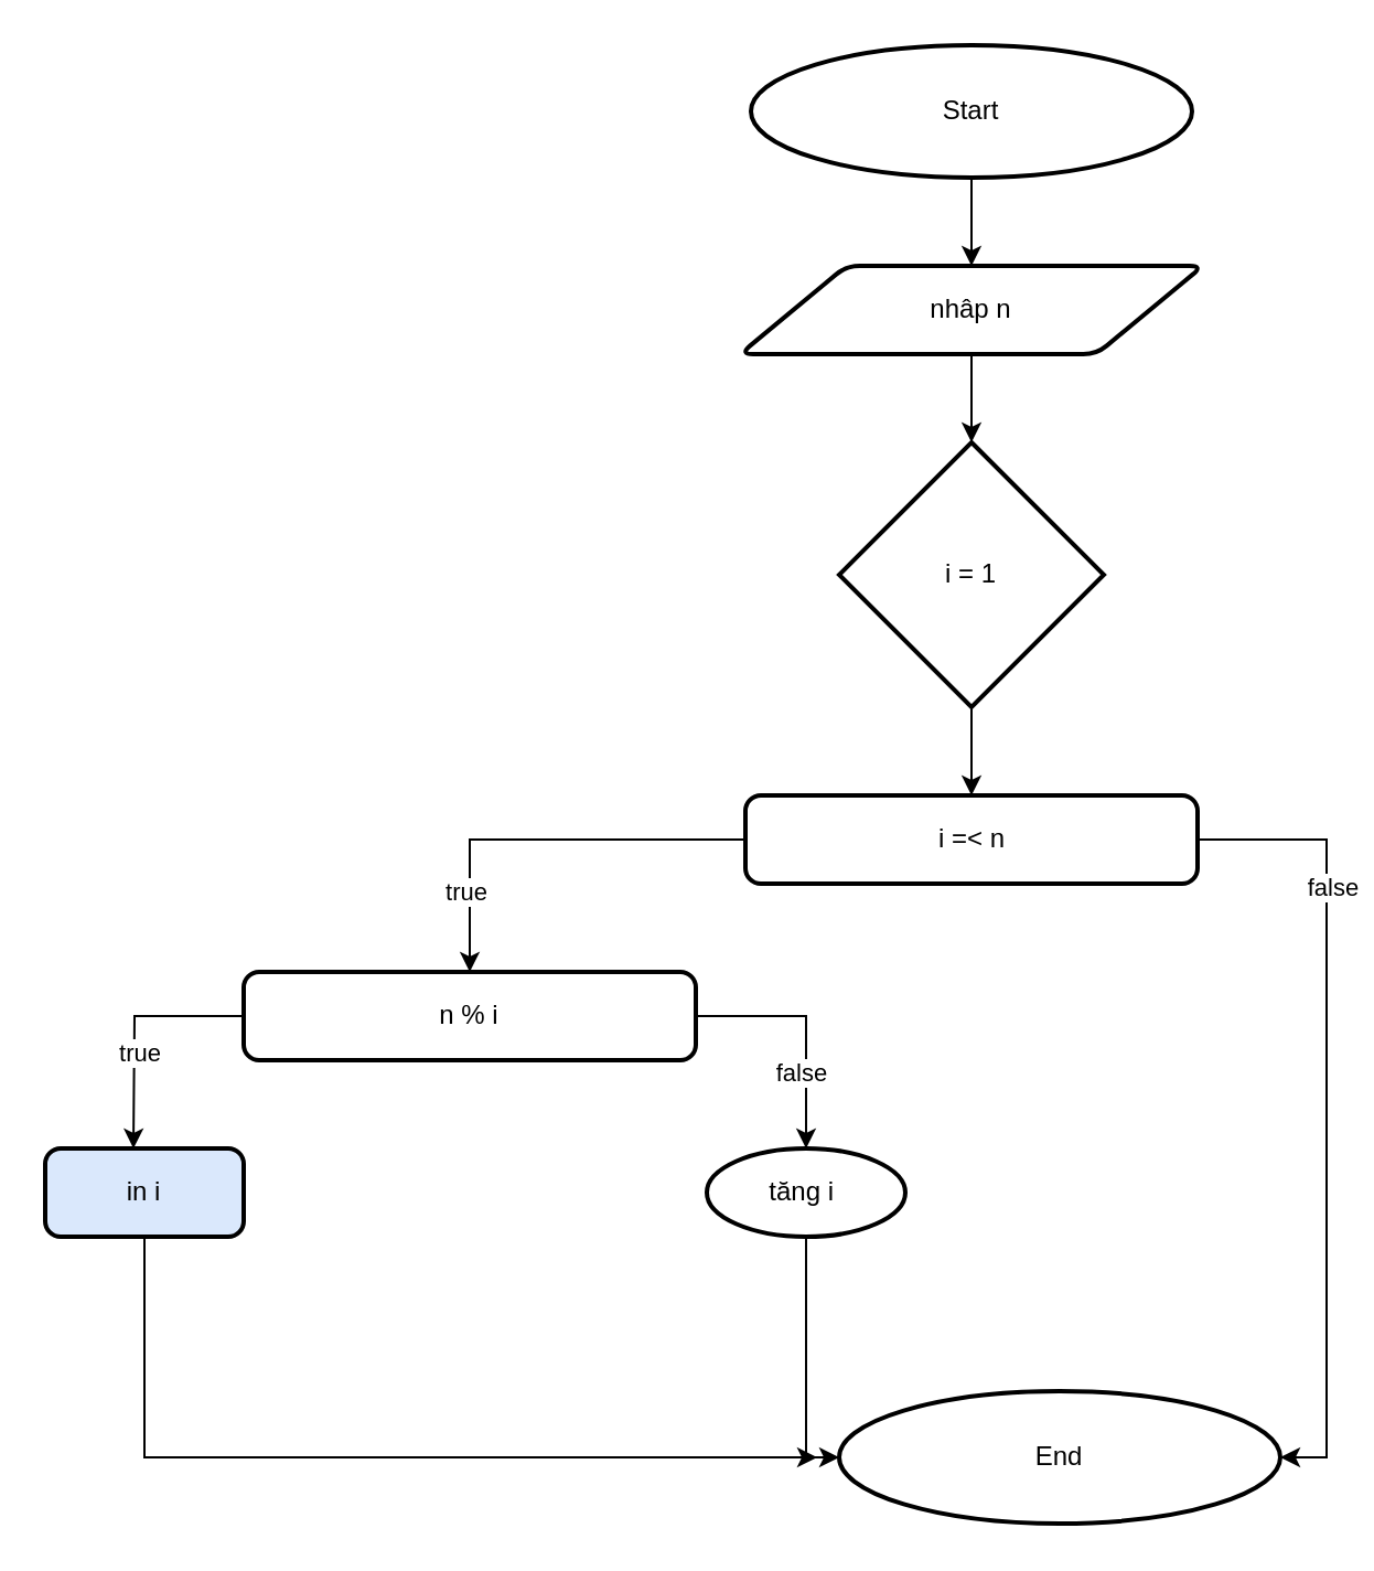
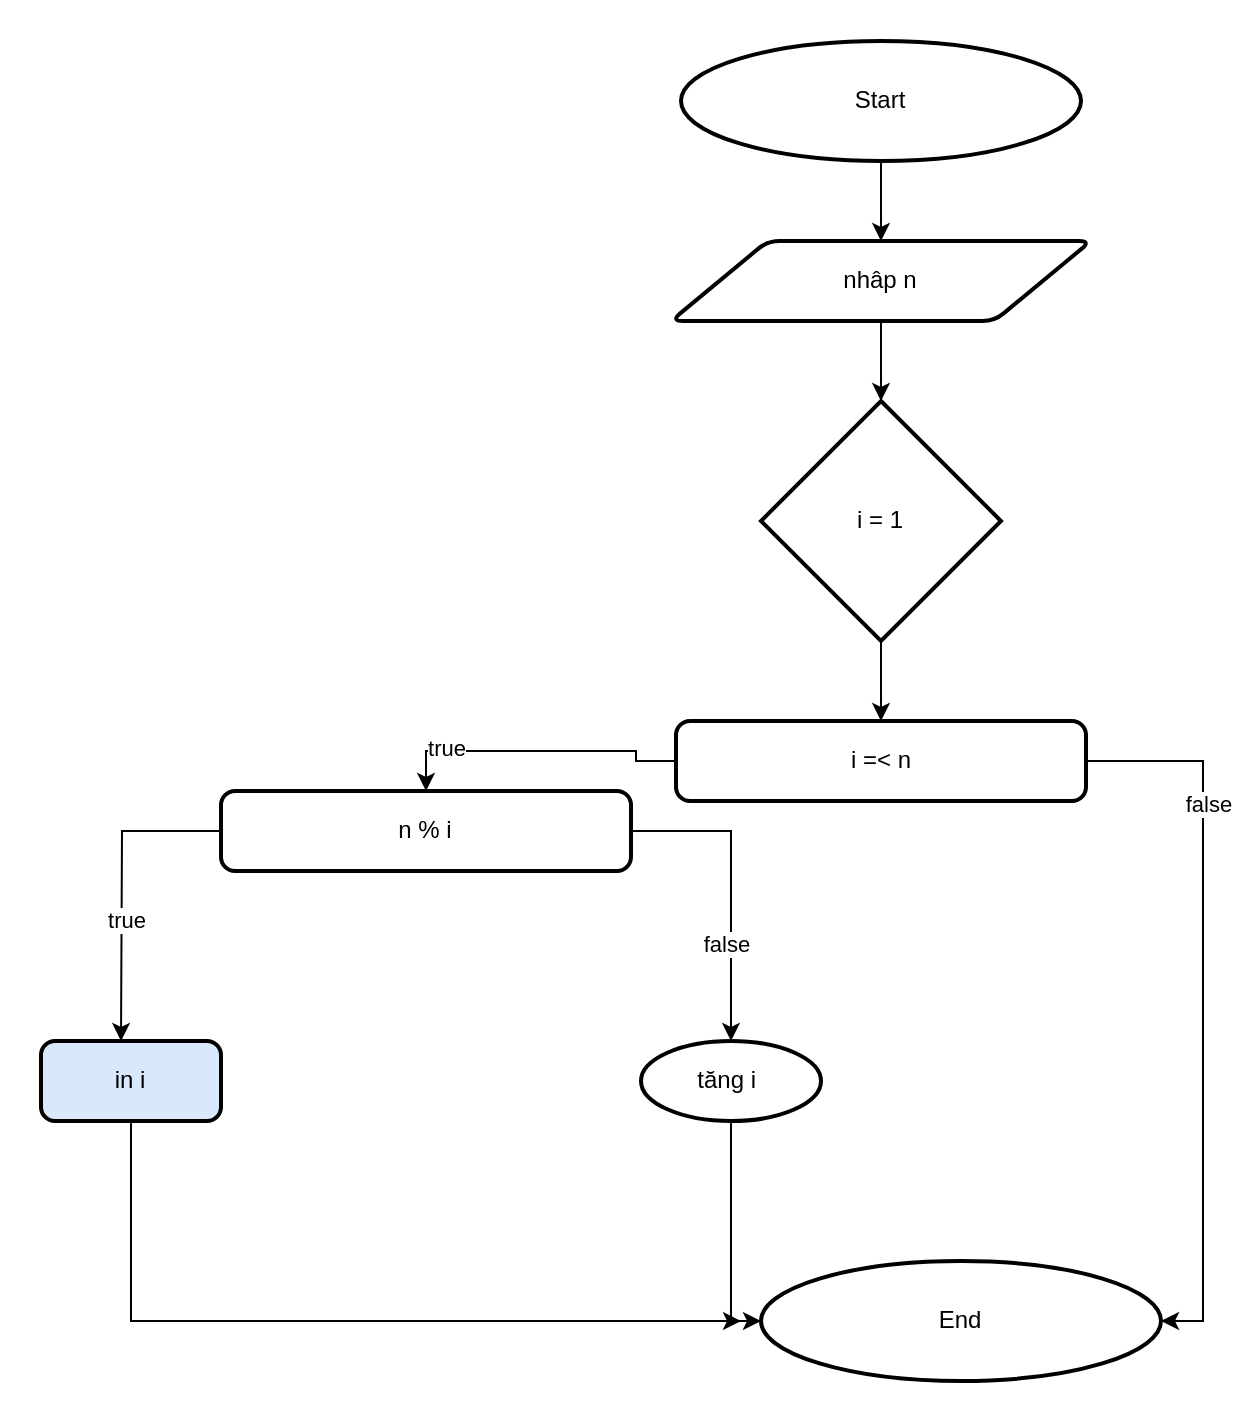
  <mxCell id="0" />
  <mxCell id="1" parent="0" />
  <mxCell id="2" style="edgeStyle=orthogonalEdgeStyle;rounded=0;orthogonalLoop=1;jettySize=auto;html=1;" parent="1" source="3" target="6" edge="1"><mxGeometry relative="1" as="geometry" /></mxCell>
  <mxCell id="3" value="Start" style="strokeWidth=2;html=1;shape=mxgraph.flowchart.start_1;whiteSpace=wrap;" parent="1" vertex="1"><mxGeometry x="340" y="20" width="200" height="60" as="geometry" /></mxCell>
  <mxCell id="4" value="End" style="strokeWidth=2;html=1;shape=mxgraph.flowchart.start_1;whiteSpace=wrap;" parent="1" vertex="1"><mxGeometry x="380" y="630" width="200" height="60" as="geometry" /></mxCell>
  <mxCell id="5" style="edgeStyle=orthogonalEdgeStyle;rounded=0;orthogonalLoop=1;jettySize=auto;html=1;" parent="1" source="6" target="8" edge="1"><mxGeometry relative="1" as="geometry" /></mxCell>
  <mxCell id="6" value="nhâp n" style="shape=parallelogram;html=1;strokeWidth=2;perimeter=parallelogramPerimeter;whiteSpace=wrap;rounded=1;arcSize=12;size=0.23;" parent="1" vertex="1"><mxGeometry x="335" y="120" width="210" height="40" as="geometry" /></mxCell>
  <mxCell id="7" style="edgeStyle=orthogonalEdgeStyle;rounded=0;orthogonalLoop=1;jettySize=auto;html=1;" parent="1" source="8" target="13" edge="1"><mxGeometry relative="1" as="geometry" /></mxCell>
  <mxCell id="8" value="i = 1" style="strokeWidth=2;html=1;shape=mxgraph.flowchart.decision;whiteSpace=wrap;" parent="1" vertex="1"><mxGeometry x="380" y="200" width="120" height="120" as="geometry" /></mxCell>
  <mxCell id="9" style="edgeStyle=orthogonalEdgeStyle;rounded=0;orthogonalLoop=1;jettySize=auto;html=1;entryX=0.5;entryY=0;entryDx=0;entryDy=0;" edge="1" parent="1" source="13" target="21"><mxGeometry relative="1" as="geometry" /></mxCell>
  <mxCell id="10" value="true" style="edgeLabel;html=1;align=center;verticalAlign=middle;resizable=0;points=[];" vertex="1" connectable="0" parent="9"><mxGeometry x="0.6" y="-2" relative="1" as="geometry"><mxPoint as="offset" /></mxGeometry></mxCell>
  <mxCell id="11" style="edgeStyle=orthogonalEdgeStyle;rounded=0;orthogonalLoop=1;jettySize=auto;html=1;entryX=1;entryY=0.5;entryDx=0;entryDy=0;entryPerimeter=0;" edge="1" parent="1" source="13" target="4"><mxGeometry relative="1" as="geometry"><mxPoint x="600" y="680" as="targetPoint" /><Array as="points"><mxPoint x="601" y="380" /><mxPoint x="601" y="660" /></Array></mxGeometry></mxCell>
  <mxCell id="12" value="false" style="edgeLabel;html=1;align=center;verticalAlign=middle;resizable=0;points=[];" vertex="1" connectable="0" parent="11"><mxGeometry x="-0.562" y="2" relative="1" as="geometry"><mxPoint y="1" as="offset" /></mxGeometry></mxCell>
  <mxCell id="13" value="i =&amp;lt; n" style="rounded=1;whiteSpace=wrap;html=1;absoluteArcSize=1;arcSize=14;strokeWidth=2;" parent="1" vertex="1"><mxGeometry x="337.5" y="360" width="205" height="40" as="geometry" /></mxCell>
  <mxCell id="14" style="edgeStyle=orthogonalEdgeStyle;rounded=0;orthogonalLoop=1;jettySize=auto;html=1;" edge="1" parent="1" source="15"><mxGeometry relative="1" as="geometry"><mxPoint x="370" y="660" as="targetPoint" /><Array as="points"><mxPoint x="65" y="660" /></Array></mxGeometry></mxCell>
  <mxCell id="15" value="in i" style="rounded=1;whiteSpace=wrap;html=1;absoluteArcSize=1;arcSize=14;strokeWidth=2;fillColor=#dae8fc;" parent="1" vertex="1"><mxGeometry y="520" width="90" height="40" as="geometry" x="20" /></mxCell>
  <mxCell id="16" value="tăng i&amp;nbsp;" style="ellipse;whiteSpace=wrap;html=1;absoluteArcSize=1;arcSize=14;strokeWidth=2;" vertex="1" parent="1"><mxGeometry x="320" y="520" width="90" height="40" as="geometry" /></mxCell>
  <mxCell id="17" style="edgeStyle=orthogonalEdgeStyle;rounded=0;orthogonalLoop=1;jettySize=auto;html=1;entryX=0.5;entryY=0;entryDx=0;entryDy=0;" edge="1" parent="1" source="21" target="16"><mxGeometry relative="1" as="geometry"><mxPoint x="350" y="510" as="targetPoint" /></mxGeometry></mxCell>
  <mxCell id="18" value="false" style="edgeLabel;html=1;align=center;verticalAlign=middle;resizable=0;points=[];" vertex="1" connectable="0" parent="17"><mxGeometry x="0.367" y="-3" relative="1" as="geometry"><mxPoint as="offset" /></mxGeometry></mxCell>
  <mxCell id="19" style="edgeStyle=orthogonalEdgeStyle;rounded=0;orthogonalLoop=1;jettySize=auto;html=1;" edge="1" parent="1" source="21"><mxGeometry relative="1" as="geometry"><mxPoint x="60" y="520" as="targetPoint" /></mxGeometry></mxCell>
  <mxCell id="20" value="true" style="edgeLabel;html=1;align=center;verticalAlign=middle;resizable=0;points=[];" vertex="1" connectable="0" parent="19"><mxGeometry x="0.214" y="2" relative="1" as="geometry"><mxPoint as="offset" /></mxGeometry></mxCell>
- <mxCell id="21" value="n % i" style="rounded=1;whiteSpace=wrap;html=1;absoluteArcSize=1;arcSize=14;strokeWidth=2;" vertex="1" parent="1"><mxGeometry x="110" y="440" width="205" height="40" as="geometry" /></mxCell>
+ <mxCell id="21" value="n % i" style="rounded=1;whiteSpace=wrap;html=1;absoluteArcSize=1;arcSize=14;strokeWidth=2;" vertex="1" parent="1"><mxGeometry x="110" y="395" width="205" height="40" as="geometry" /></mxCell>
  <mxCell id="22" style="edgeStyle=orthogonalEdgeStyle;rounded=0;orthogonalLoop=1;jettySize=auto;html=1;entryX=0;entryY=0.5;entryDx=0;entryDy=0;entryPerimeter=0;" edge="1" parent="1" source="16" target="4"><mxGeometry relative="1" as="geometry"><Array as="points"><mxPoint x="365" y="660" /></Array></mxGeometry></mxCell>
